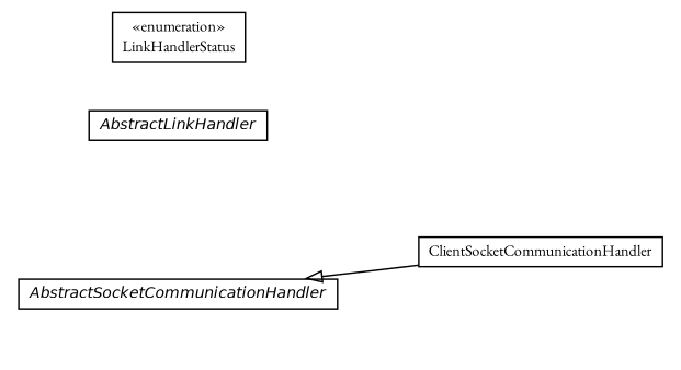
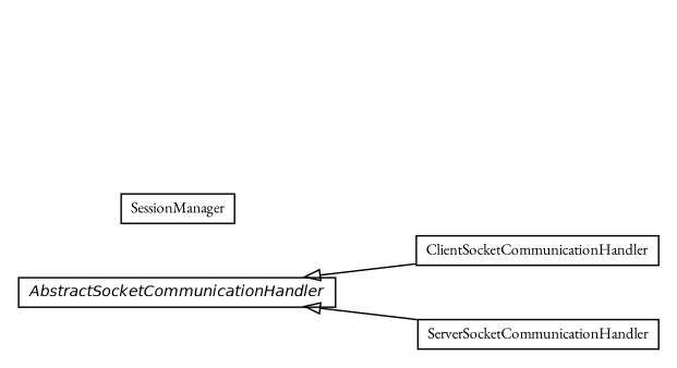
  digraph {
    nodesep=0.25
    ranksep=0.5
    rankdir=LR
    fontname="EB Garamond"
    node [fontcolor=black fontname="EB Garamond" fontsize=10.0 shape=plaintext]
    edge [arrowtail=empty dir=back fontname="EB Garamond" fontsize=10 headport=p labelfontname=Helvetica labelfontsize=10 tailport=p]
    n1 [label=<<table title="org.universAAL.ri.gateway.communicator.service.impl.ClientSocketCommunicationHandler" border="0" cellborder="1" cellspacing="0" cellpadding="2" port="p" href="./ClientSocketCommunicationHandler.html"> 		<tr><td><table border="0" cellspacing="0" cellpadding="1"> <tr><td align="center" balign="center"> ClientSocketCommunicationHandler </td></tr> 		</table></td></tr> 		</table>>]
-   n3 [label=<<table title="org.universAAL.ri.gateway.communicator.service.impl.AbstractLinkHandler" border="0" cellborder="1" cellspacing="0" cellpadding="2" port="p" href="./AbstractLinkHandler.html"> 		<tr><td><table border="0" cellspacing="0" cellpadding="1"> <tr><td align="center" balign="center"><font face="Helvetica-Oblique"> AbstractLinkHandler </font></td></tr> 		</table></td></tr> 		</table>>]
-   n4 [label=<<table title="org.universAAL.ri.gateway.communicator.service.impl.AbstractLinkHandler.LinkHandlerStatus" border="0" cellborder="1" cellspacing="0" cellpadding="2" port="p" href="./AbstractLinkHandler.LinkHandlerStatus.html"> 		<tr><td><table border="0" cellspacing="0" cellpadding="1"> <tr><td align="center" balign="center"> &#171;enumeration&#187; </td></tr> <tr><td align="center" balign="center"> LinkHandlerStatus </td></tr> 		</table></td></tr> 		</table>>]
+   n2 [label=<<table title="org.universAAL.ri.gateway.communicator.service.impl.SessionManager" border="0" cellborder="1" cellspacing="0" cellpadding="2" port="p" href="./SessionManager.html"> 		<tr><td><table border="0" cellspacing="0" cellpadding="1"> <tr><td align="center" balign="center"> SessionManager </td></tr> 		</table></td></tr> 		</table>>]
+   n5 [label=<<table title="org.universAAL.ri.gateway.communicator.service.impl.ServerSocketCommunicationHandler" border="0" cellborder="1" cellspacing="0" cellpadding="2" port="p" href="./ServerSocketCommunicationHandler.html"> 		<tr><td><table border="0" cellspacing="0" cellpadding="1"> <tr><td align="center" balign="center"> ServerSocketCommunicationHandler </td></tr> 		</table></td></tr> 		</table>>]
    n6 [label=<<table title="org.universAAL.ri.gateway.communicator.service.impl.AbstractSocketCommunicationHandler" border="0" cellborder="1" cellspacing="0" cellpadding="2" port="p" href="./AbstractSocketCommunicationHandler.html"> 		<tr><td><table border="0" cellspacing="0" cellpadding="1"> <tr><td align="center" balign="center"><font face="Helvetica-Oblique"> AbstractSocketCommunicationHandler </font></td></tr> 		</table></td></tr> 		</table>>]
    n6 -> n1
+   n6 -> n5
  }
